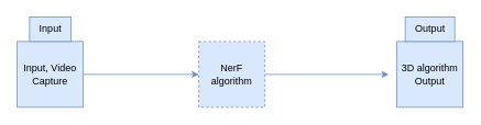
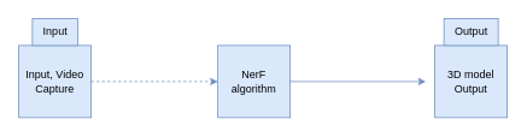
  <mxCell id="0" />
  <mxCell id="1" parent="0" />
  <mxCell id="2" value="Input, Video Capture" style="whiteSpace=wrap;html=1;aspect=fixed;fillColor=#dae8fc;strokeColor=#6c8ebf;fontFamily=Helvetica;" vertex="1" parent="1"><mxGeometry x="20" y="50" width="80" height="80" as="geometry" /></mxCell>
- <mxCell id="3" value="NerF algorithm" style="whiteSpace=wrap;html=1;aspect=fixed;fillColor=#dae8fc;strokeColor=#6c8ebf;fontFamily=Helvetica;dashed=1;" vertex="1" parent="1"><mxGeometry x="240" y="50" width="80" height="80" as="geometry" /></mxCell>
- <mxCell id="4" value="3D algorithm Output" style="whiteSpace=wrap;html=1;aspect=fixed;fillColor=#dae8fc;strokeColor=#6c8ebf;fontFamily=Helvetica;" vertex="1" parent="1"><mxGeometry x="480" y="50" width="80" height="80" as="geometry" /></mxCell>
+ <mxCell id="3" value="NerF algorithm" style="whiteSpace=wrap;html=1;aspect=fixed;fillColor=#dae8fc;strokeColor=#6c8ebf;fontFamily=Helvetica;" vertex="1" parent="1"><mxGeometry x="240" y="50" width="80" height="80" as="geometry" /></mxCell>
+ <mxCell id="4" value="3D model Output" style="whiteSpace=wrap;html=1;aspect=fixed;fillColor=#dae8fc;strokeColor=#6c8ebf;fontFamily=Helvetica;" vertex="1" parent="1"><mxGeometry x="480" y="50" width="80" height="80" as="geometry" /></mxCell>
  <mxCell id="5" value="Input" style="text;html=1;align=center;verticalAlign=middle;resizable=0;points=[];autosize=1;strokeColor=#6c8ebf;fillColor=#dae8fc;fontFamily=Helvetica;" vertex="1" parent="1"><mxGeometry x="35" y="20" width="50" height="30" as="geometry" /></mxCell>
  <mxCell id="6" value="Output" style="text;html=1;align=center;verticalAlign=middle;resizable=0;points=[];autosize=1;strokeColor=#6c8ebf;fillColor=#dae8fc;fontFamily=Helvetica;" vertex="1" parent="1"><mxGeometry x="490" y="20" width="60" height="30" as="geometry" /></mxCell>
  <mxCell id="7" value="" style="endArrow=classic;html=1;rounded=0;exitX=1;exitY=0.5;exitDx=0;exitDy=0;fillColor=#dae8fc;strokeColor=#6c8ebf;fontFamily=Helvetica;" edge="1" parent="1" source="3"><mxGeometry width="50" height="50" relative="1" as="geometry"><mxPoint x="380" y="115" as="sourcePoint" /><mxPoint x="470" y="90" as="targetPoint" /></mxGeometry></mxCell>
- <mxCell id="8" value="" style="endArrow=classic;html=1;rounded=0;exitX=1;exitY=0.5;exitDx=0;exitDy=0;entryX=0;entryY=0.5;entryDx=0;entryDy=0;fillColor=#dae8fc;strokeColor=#6c8ebf;fontFamily=Helvetica;" edge="1" parent="1" source="2" target="3"><mxGeometry width="50" height="50" relative="1" as="geometry"><mxPoint x="130" y="115" as="sourcePoint" /><mxPoint x="180" y="65" as="targetPoint" /></mxGeometry></mxCell>
+ <mxCell id="8" value="" style="endArrow=classic;html=1;rounded=0;exitX=1;exitY=0.5;exitDx=0;exitDy=0;entryX=0;entryY=0.5;entryDx=0;entryDy=0;fillColor=#dae8fc;strokeColor=#6c8ebf;fontFamily=Helvetica;dashed=1;" edge="1" parent="1" source="2" target="3"><mxGeometry width="50" height="50" relative="1" as="geometry"><mxPoint x="130" y="115" as="sourcePoint" /><mxPoint x="180" y="65" as="targetPoint" /></mxGeometry></mxCell>
